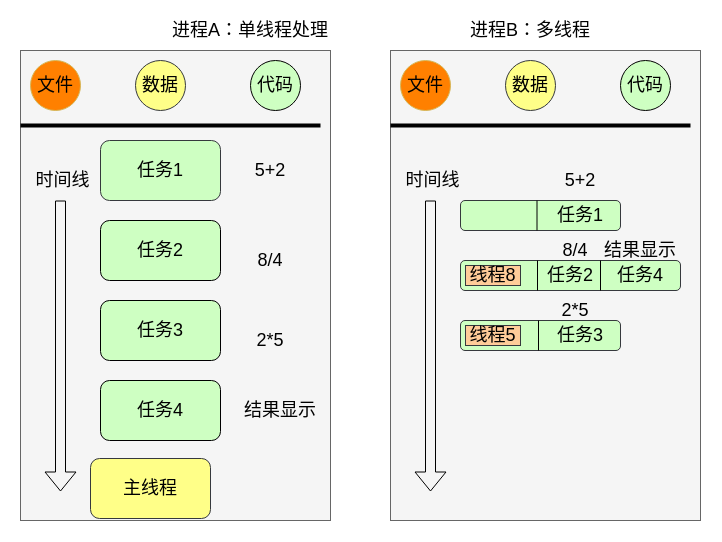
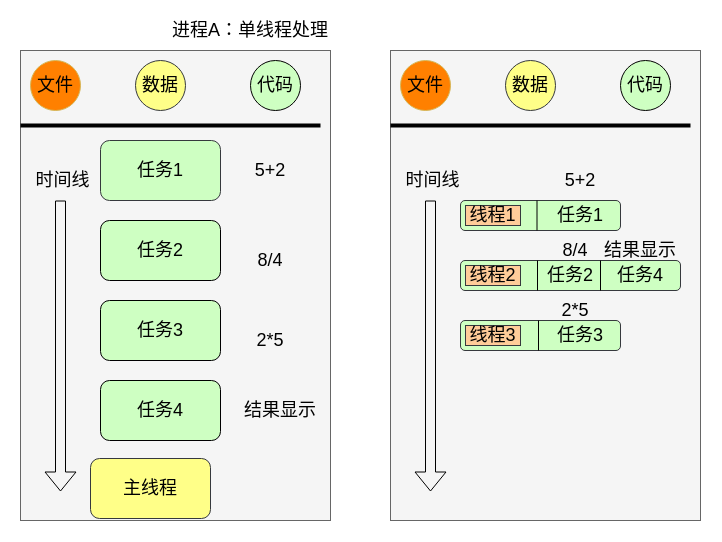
  <mxCell id="0" />
  <mxCell id="1" parent="0" />
  <mxCell id="2" value="" style="rounded=0;whiteSpace=wrap;html=1;fillColor=#f5f5f5;strokeColor=#666666;fontColor=#333333;fontSize=18;" vertex="1" parent="1"><mxGeometry x="20" y="50" width="310" height="470" as="geometry" /></mxCell>
  <mxCell id="3" value="" style="line;strokeWidth=4;html=1;perimeter=backbonePerimeter;points=[];outlineConnect=0;fontSize=18;" vertex="1" parent="1"><mxGeometry x="20" y="120" width="300" height="10" as="geometry" /></mxCell>
  <mxCell id="4" value="代码" style="ellipse;whiteSpace=wrap;html=1;aspect=fixed;fontSize=18;fillColor=#CEFFC2;" vertex="1" parent="1"><mxGeometry x="250" y="60" width="50" height="50" as="geometry" /></mxCell>
  <mxCell id="5" value="数据" style="ellipse;whiteSpace=wrap;html=1;aspect=fixed;fontSize=18;fillColor=#ffff88;strokeColor=#36393d;" vertex="1" parent="1"><mxGeometry x="135" y="60" width="50" height="50" as="geometry" /></mxCell>
  <mxCell id="6" value="文件" style="ellipse;whiteSpace=wrap;html=1;aspect=fixed;fontSize=18;fillColor=#FF8000;strokeColor=#d6b656;" vertex="1" parent="1"><mxGeometry x="30" y="60" width="50" height="50" as="geometry" /></mxCell>
  <mxCell id="7" value="任务1" style="rounded=1;whiteSpace=wrap;html=1;fillColor=#CEFFC2;fontSize=18;strokeColor=#36393d;" vertex="1" parent="1"><mxGeometry x="100" y="140" width="120" height="60" as="geometry" /></mxCell>
  <mxCell id="8" value="任务2" style="rounded=1;whiteSpace=wrap;html=1;fillColor=#CEFFC2;fontSize=18;" vertex="1" parent="1"><mxGeometry x="100" y="220" width="120" height="60" as="geometry" /></mxCell>
  <mxCell id="9" value="任务3" style="rounded=1;whiteSpace=wrap;html=1;fillColor=#CEFFC2;fontSize=18;" vertex="1" parent="1"><mxGeometry x="100" y="300" width="120" height="60" as="geometry" /></mxCell>
  <mxCell id="10" value="任务4" style="rounded=1;whiteSpace=wrap;html=1;fillColor=#CEFFC2;fontSize=18;" vertex="1" parent="1"><mxGeometry x="100" y="380" width="120" height="60" as="geometry" /></mxCell>
  <mxCell id="11" value="主线程" style="rounded=1;whiteSpace=wrap;html=1;fillColor=#ffff88;fontSize=18;strokeColor=#36393d;" vertex="1" parent="1"><mxGeometry x="90" y="458" width="120" height="60" as="geometry" /></mxCell>
  <mxCell id="12" value="5+2" style="text;html=1;strokeColor=none;fillColor=none;align=center;verticalAlign=middle;whiteSpace=wrap;rounded=0;fontSize=18;" vertex="1" parent="1"><mxGeometry x="250" y="160" width="40" height="20" as="geometry" /></mxCell>
  <mxCell id="13" value="8/4&lt;span style=&quot;color: rgba(0 , 0 , 0 , 0) ; font-family: monospace ; font-size: 0px&quot;&gt;%3CmxGraphModel%3E%3Croot%3E%3CmxCell%20id%3D%220%22%2F%3E%3CmxCell%20id%3D%221%22%20parent%3D%220%22%2F%3E%3CmxCell%20id%3D%222%22%20value%3D%225%2B2%22%20style%3D%22text%3Bhtml%3D1%3BstrokeColor%3Dnone%3BfillColor%3Dnone%3Balign%3Dcenter%3BverticalAlign%3Dmiddle%3BwhiteSpace%3Dwrap%3Brounded%3D0%3BfontSize%3D18%3B%22%20vertex%3D%221%22%20parent%3D%221%22%3E%3CmxGeometry%20x%3D%22290%22%20y%3D%22170%22%20width%3D%2240%22%20height%3D%2220%22%20as%3D%22geometry%22%2F%3E%3C%2FmxCell%3E%3C%2Froot%3E%3C%2FmxGraphModel%3E&lt;/span&gt;" style="text;html=1;strokeColor=none;fillColor=none;align=center;verticalAlign=middle;whiteSpace=wrap;rounded=0;fontSize=18;" vertex="1" parent="1"><mxGeometry x="250" y="250" width="40" height="20" as="geometry" /></mxCell>
  <mxCell id="14" value="2*5" style="text;html=1;strokeColor=none;fillColor=none;align=center;verticalAlign=middle;whiteSpace=wrap;rounded=0;fontSize=18;" vertex="1" parent="1"><mxGeometry x="250" y="330" width="40" height="20" as="geometry" /></mxCell>
  <mxCell id="15" value="结果显示" style="text;html=1;strokeColor=none;fillColor=none;align=center;verticalAlign=middle;whiteSpace=wrap;rounded=0;fontSize=18;" vertex="1" parent="1"><mxGeometry x="240" y="400" width="80" height="20" as="geometry" /></mxCell>
  <mxCell id="16" value="进程A：单线程处理" style="text;html=1;strokeColor=none;fillColor=none;align=center;verticalAlign=middle;whiteSpace=wrap;rounded=0;fontSize=18;" vertex="1" parent="1"><mxGeometry x="170" y="20" width="160" height="20" as="geometry" /></mxCell>
  <mxCell id="17" value="" style="shape=flexArrow;endArrow=classic;html=1;fontSize=18;" edge="1" parent="1"><mxGeometry width="50" height="50" relative="1" as="geometry"><mxPoint x="60" y="200" as="sourcePoint" /><mxPoint x="60" y="491" as="targetPoint" /></mxGeometry></mxCell>
  <mxCell id="18" value="时间线" style="text;html=1;strokeColor=none;fillColor=none;align=center;verticalAlign=middle;whiteSpace=wrap;rounded=0;fontSize=18;" vertex="1" parent="1"><mxGeometry x="30" y="170" width="65" height="20" as="geometry" /></mxCell>
  <mxCell id="19" value="" style="rounded=0;whiteSpace=wrap;html=1;fillColor=#f5f5f5;strokeColor=#666666;fontColor=#333333;fontSize=18;" vertex="1" parent="1"><mxGeometry x="390" y="50" width="310" height="470" as="geometry" /></mxCell>
  <mxCell id="20" value="" style="line;strokeWidth=4;html=1;perimeter=backbonePerimeter;points=[];outlineConnect=0;fontSize=18;" vertex="1" parent="1"><mxGeometry x="390" y="120" width="300" height="10" as="geometry" /></mxCell>
  <mxCell id="21" value="代码" style="ellipse;whiteSpace=wrap;html=1;aspect=fixed;fontSize=18;fillColor=#CEFFC2;" vertex="1" parent="1"><mxGeometry x="620" y="60" width="50" height="50" as="geometry" /></mxCell>
  <mxCell id="22" value="数据" style="ellipse;whiteSpace=wrap;html=1;aspect=fixed;fontSize=18;fillColor=#ffff88;strokeColor=#36393d;" vertex="1" parent="1"><mxGeometry x="505" y="60" width="50" height="50" as="geometry" /></mxCell>
  <mxCell id="23" value="文件" style="ellipse;whiteSpace=wrap;html=1;aspect=fixed;fontSize=18;fillColor=#FF8000;strokeColor=#d6b656;" vertex="1" parent="1"><mxGeometry x="400" y="60" width="50" height="50" as="geometry" /></mxCell>
  <mxCell id="24" value="5+2" style="text;html=1;strokeColor=none;fillColor=none;align=center;verticalAlign=middle;whiteSpace=wrap;rounded=0;fontSize=18;" vertex="1" parent="1"><mxGeometry x="560" y="170" width="40" height="20" as="geometry" /></mxCell>
  <mxCell id="25" value="8/4&lt;span style=&quot;color: rgba(0 , 0 , 0 , 0) ; font-family: monospace ; font-size: 0px&quot;&gt;%3CmxGraphModel%3E%3Croot%3E%3CmxCell%20id%3D%220%22%2F%3E%3CmxCell%20id%3D%221%22%20parent%3D%220%22%2F%3E%3CmxCell%20id%3D%222%22%20value%3D%225%2B2%22%20style%3D%22text%3Bhtml%3D1%3BstrokeColor%3Dnone%3BfillColor%3Dnone%3Balign%3Dcenter%3BverticalAlign%3Dmiddle%3BwhiteSpace%3Dwrap%3Brounded%3D0%3BfontSize%3D18%3B%22%20vertex%3D%221%22%20parent%3D%221%22%3E%3CmxGeometry%20x%3D%22290%22%20y%3D%22170%22%20width%3D%2240%22%20height%3D%2220%22%20as%3D%22geometry%22%2F%3E%3C%2FmxCell%3E%3C%2Froot%3E%3C%2FmxGraphModel%3E&lt;/span&gt;" style="text;html=1;strokeColor=none;fillColor=none;align=center;verticalAlign=middle;whiteSpace=wrap;rounded=0;fontSize=18;" vertex="1" parent="1"><mxGeometry x="555" y="240" width="40" height="20" as="geometry" /></mxCell>
  <mxCell id="26" value="2*5" style="text;html=1;strokeColor=none;fillColor=none;align=center;verticalAlign=middle;whiteSpace=wrap;rounded=0;fontSize=18;" vertex="1" parent="1"><mxGeometry x="555" y="300" width="40" height="20" as="geometry" /></mxCell>
  <mxCell id="27" value="结果显示" style="text;html=1;strokeColor=none;fillColor=none;align=center;verticalAlign=middle;whiteSpace=wrap;rounded=0;fontSize=18;" vertex="1" parent="1"><mxGeometry x="600" y="240" width="80" height="20" as="geometry" /></mxCell>
- <mxCell id="28" value="进程B：多线程" style="text;html=1;strokeColor=none;fillColor=none;align=center;verticalAlign=middle;whiteSpace=wrap;rounded=0;fontSize=18;" vertex="1" parent="1"><mxGeometry x="450" y="20" width="160" height="20" as="geometry" /></mxCell>
  <mxCell id="29" value="" style="shape=flexArrow;endArrow=classic;html=1;fontSize=18;" edge="1" parent="1"><mxGeometry width="50" height="50" relative="1" as="geometry"><mxPoint x="430" y="200" as="sourcePoint" /><mxPoint x="430" y="491" as="targetPoint" /></mxGeometry></mxCell>
  <mxCell id="30" value="时间线" style="text;html=1;strokeColor=none;fillColor=none;align=center;verticalAlign=middle;whiteSpace=wrap;rounded=0;fontSize=18;" vertex="1" parent="1"><mxGeometry x="400" y="170" width="65" height="20" as="geometry" /></mxCell>
  <mxCell id="31" value="" style="rounded=1;whiteSpace=wrap;html=1;fillColor=#CEFFC2;fontSize=18;strokeColor=#36393d;" vertex="1" parent="1"><mxGeometry x="460" y="200" width="160" height="30" as="geometry" /></mxCell>
+ <mxCell id="32" value="线程1" style="text;html=1;strokeColor=#36393d;fillColor=#ffcc99;align=center;verticalAlign=middle;whiteSpace=wrap;rounded=0;fontSize=18;" vertex="1" parent="1"><mxGeometry x="465" y="205" width="55" height="20" as="geometry" /></mxCell>
  <mxCell id="33" value="" style="endArrow=none;html=1;fontSize=18;entryX=0.75;entryY=0;entryDx=0;entryDy=0;exitX=0.75;exitY=1;exitDx=0;exitDy=0;" edge="1" parent="1"><mxGeometry width="50" height="50" relative="1" as="geometry"><mxPoint x="536.5" y="230" as="sourcePoint" /><mxPoint x="536.5" y="200" as="targetPoint" /></mxGeometry></mxCell>
  <mxCell id="34" value="任务1" style="text;html=1;strokeColor=none;fillColor=none;align=center;verticalAlign=middle;whiteSpace=wrap;rounded=0;fontSize=18;" vertex="1" parent="1"><mxGeometry x="550" y="205" width="60" height="20" as="geometry" /></mxCell>
  <mxCell id="35" value="" style="rounded=1;whiteSpace=wrap;html=1;fillColor=#CEFFC2;fontSize=18;strokeColor=#36393d;" vertex="1" parent="1"><mxGeometry x="460" y="260" width="220" height="30" as="geometry" /></mxCell>
- <mxCell id="36" value="线程8" style="text;html=1;strokeColor=#36393d;fillColor=#ffcc99;align=center;verticalAlign=middle;whiteSpace=wrap;rounded=0;fontSize=18;" vertex="1" parent="1"><mxGeometry x="465" y="265" width="55" height="20" as="geometry" /></mxCell>
+ <mxCell id="36" value="线程2" style="text;html=1;strokeColor=#36393d;fillColor=#ffcc99;align=center;verticalAlign=middle;whiteSpace=wrap;rounded=0;fontSize=18;" vertex="1" parent="1"><mxGeometry x="465" y="265" width="55" height="20" as="geometry" /></mxCell>
  <mxCell id="37" value="任务2" style="text;html=1;strokeColor=none;fillColor=none;align=center;verticalAlign=middle;whiteSpace=wrap;rounded=0;fontSize=18;" vertex="1" parent="1"><mxGeometry x="540" y="265" width="60" height="20" as="geometry" /></mxCell>
  <mxCell id="38" value="" style="endArrow=none;html=1;fontSize=18;entryX=0.75;entryY=0;entryDx=0;entryDy=0;exitX=0.75;exitY=1;exitDx=0;exitDy=0;" edge="1" parent="1"><mxGeometry width="50" height="50" relative="1" as="geometry"><mxPoint x="537" y="290" as="sourcePoint" /><mxPoint x="537" y="260" as="targetPoint" /></mxGeometry></mxCell>
  <mxCell id="39" value="" style="rounded=1;whiteSpace=wrap;html=1;fillColor=#CEFFC2;fontSize=18;strokeColor=#36393d;" vertex="1" parent="1"><mxGeometry x="460" y="320" width="160" height="30" as="geometry" /></mxCell>
  <mxCell id="40" value="任务3" style="text;html=1;strokeColor=none;fillColor=none;align=center;verticalAlign=middle;whiteSpace=wrap;rounded=0;fontSize=18;" vertex="1" parent="1"><mxGeometry x="550" y="325" width="60" height="20" as="geometry" /></mxCell>
- <mxCell id="41" value="线程5" style="text;html=1;strokeColor=#36393d;fillColor=#ffcc99;align=center;verticalAlign=middle;whiteSpace=wrap;rounded=0;fontSize=18;" vertex="1" parent="1"><mxGeometry x="465" y="325" width="55" height="20" as="geometry" /></mxCell>
+ <mxCell id="41" value="线程3" style="text;html=1;strokeColor=#36393d;fillColor=#ffcc99;align=center;verticalAlign=middle;whiteSpace=wrap;rounded=0;fontSize=18;" vertex="1" parent="1"><mxGeometry x="465" y="325" width="55" height="20" as="geometry" /></mxCell>
  <mxCell id="42" value="" style="endArrow=none;html=1;fontSize=18;entryX=0.75;entryY=0;entryDx=0;entryDy=0;exitX=0.75;exitY=1;exitDx=0;exitDy=0;" edge="1" parent="1"><mxGeometry width="50" height="50" relative="1" as="geometry"><mxPoint x="538" y="350" as="sourcePoint" /><mxPoint x="538" y="320" as="targetPoint" /></mxGeometry></mxCell>
  <mxCell id="43" value="" style="endArrow=none;html=1;fontSize=18;entryX=0.75;entryY=0;entryDx=0;entryDy=0;exitX=0.75;exitY=1;exitDx=0;exitDy=0;" edge="1" parent="1"><mxGeometry width="50" height="50" relative="1" as="geometry"><mxPoint x="600" y="290" as="sourcePoint" /><mxPoint x="600" y="260" as="targetPoint" /></mxGeometry></mxCell>
  <mxCell id="44" value="任务4" style="text;html=1;strokeColor=none;fillColor=none;align=center;verticalAlign=middle;whiteSpace=wrap;rounded=0;fontSize=18;" vertex="1" parent="1"><mxGeometry x="610" y="265" width="60" height="20" as="geometry" /></mxCell>
